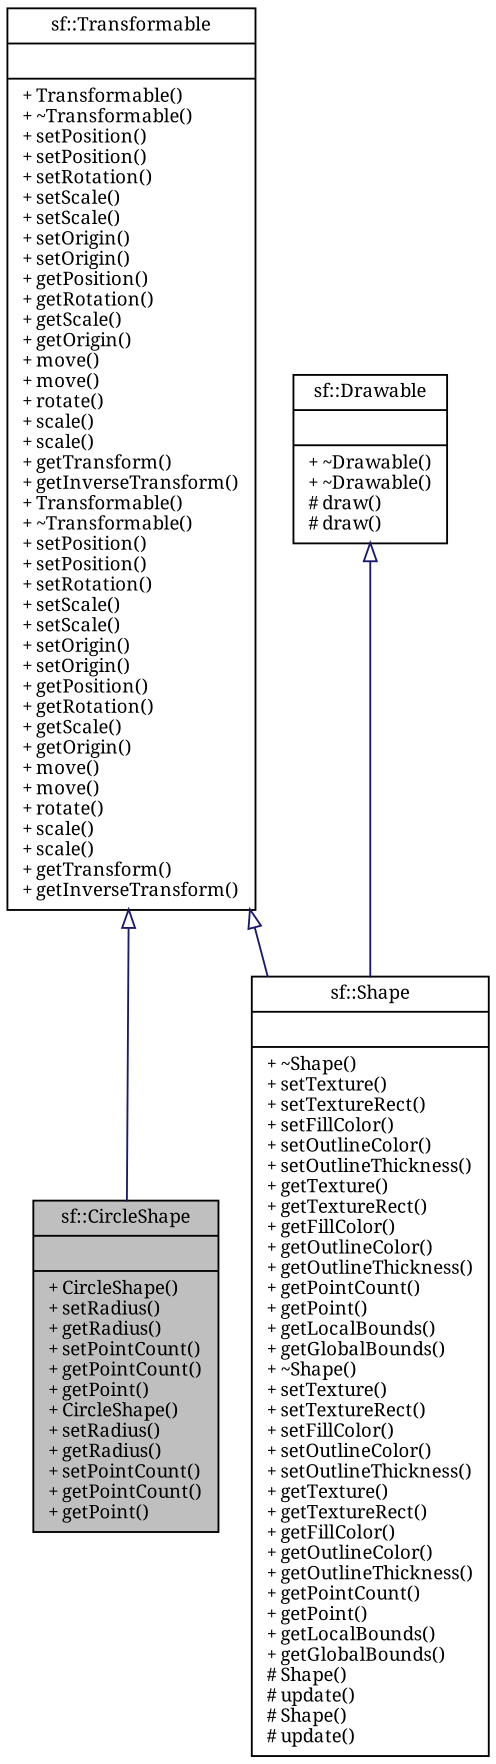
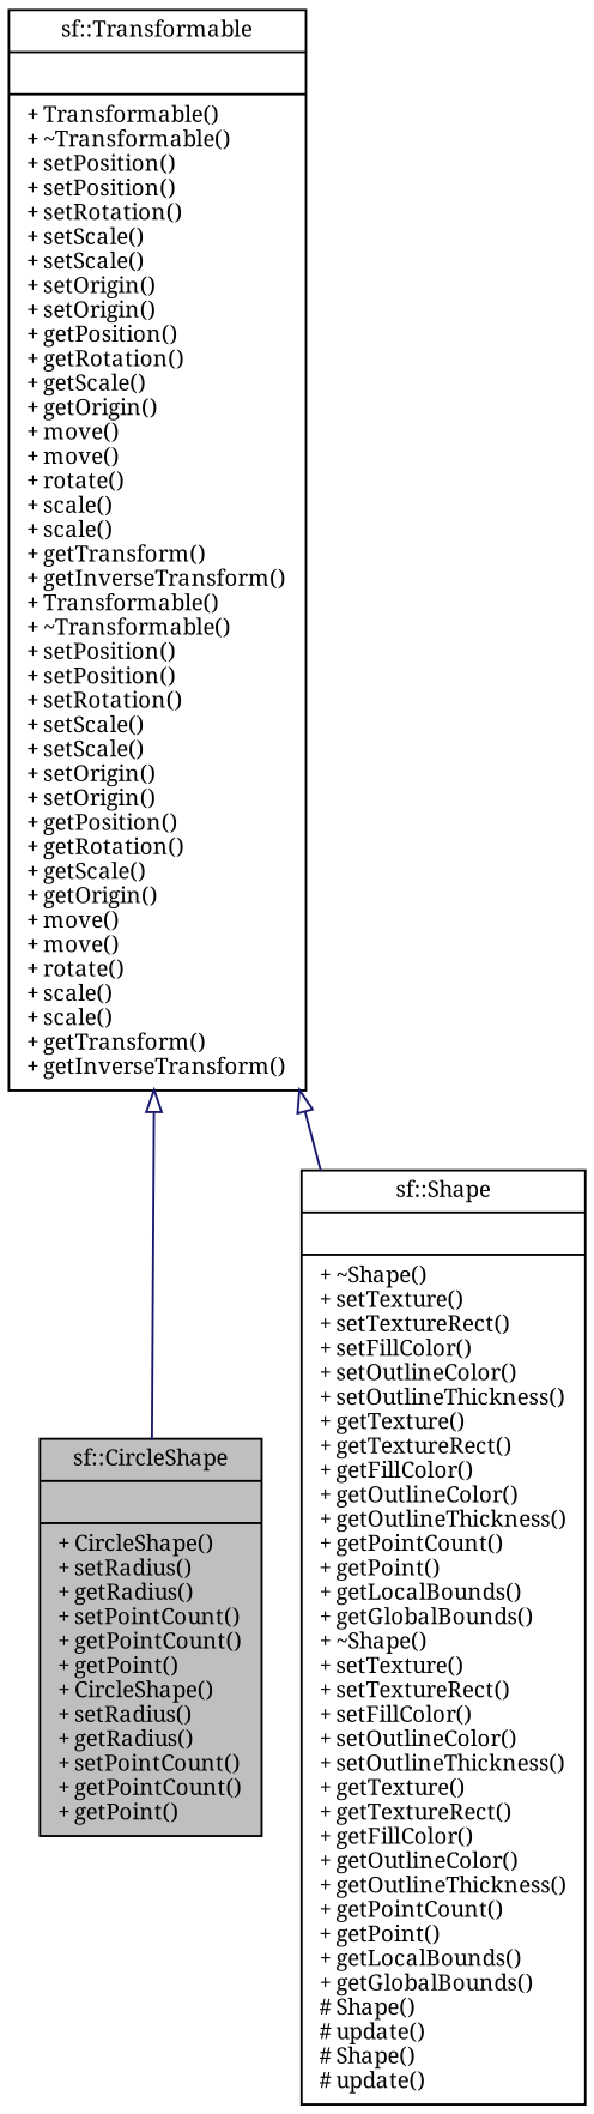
  digraph {
    fontname="Noto Serif"
    node [color=black fillcolor=white fontname="Noto Serif" fontsize=10 shape=record style=filled]
    edge [arrowtail=onormal color=midnightblue dir=back fontname="Noto Serif" fontsize=10 labelfontname=Helvetica labelfontsize=10 style=solid]
    n1 [fillcolor=grey75 fontcolor=black height=0.2 label="{sf::CircleShape\n||+ CircleShape()\l+ setRadius()\l+ getRadius()\l+ setPointCount()\l+ getPointCount()\l+ getPoint()\l+ CircleShape()\l+ setRadius()\l+ getRadius()\l+ setPointCount()\l+ getPointCount()\l+ getPoint()\l}" width=0.4]
    n2 [height=0.2 label="{sf::Shape\n||+ ~Shape()\l+ setTexture()\l+ setTextureRect()\l+ setFillColor()\l+ setOutlineColor()\l+ setOutlineThickness()\l+ getTexture()\l+ getTextureRect()\l+ getFillColor()\l+ getOutlineColor()\l+ getOutlineThickness()\l+ getPointCount()\l+ getPoint()\l+ getLocalBounds()\l+ getGlobalBounds()\l+ ~Shape()\l+ setTexture()\l+ setTextureRect()\l+ setFillColor()\l+ setOutlineColor()\l+ setOutlineThickness()\l+ getTexture()\l+ getTextureRect()\l+ getFillColor()\l+ getOutlineColor()\l+ getOutlineThickness()\l+ getPointCount()\l+ getPoint()\l+ getLocalBounds()\l+ getGlobalBounds()\l# Shape()\l# update()\l# Shape()\l# update()\l}" width=0.4]
-   n3 [height=0.2 label="{sf::Drawable\n||+ ~Drawable()\l+ ~Drawable()\l# draw()\l# draw()\l}" width=0.4]
    n4 [height=0.2 label="{sf::Transformable\n||+ Transformable()\l+ ~Transformable()\l+ setPosition()\l+ setPosition()\l+ setRotation()\l+ setScale()\l+ setScale()\l+ setOrigin()\l+ setOrigin()\l+ getPosition()\l+ getRotation()\l+ getScale()\l+ getOrigin()\l+ move()\l+ move()\l+ rotate()\l+ scale()\l+ scale()\l+ getTransform()\l+ getInverseTransform()\l+ Transformable()\l+ ~Transformable()\l+ setPosition()\l+ setPosition()\l+ setRotation()\l+ setScale()\l+ setScale()\l+ setOrigin()\l+ setOrigin()\l+ getPosition()\l+ getRotation()\l+ getScale()\l+ getOrigin()\l+ move()\l+ move()\l+ rotate()\l+ scale()\l+ scale()\l+ getTransform()\l+ getInverseTransform()\l}" width=0.4]
-   n3 -> n2
    n4 -> n1
    n4 -> n2
  }
